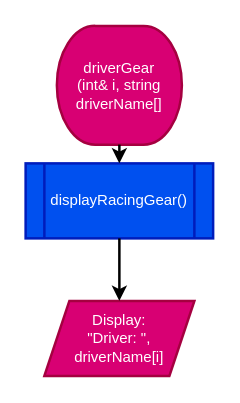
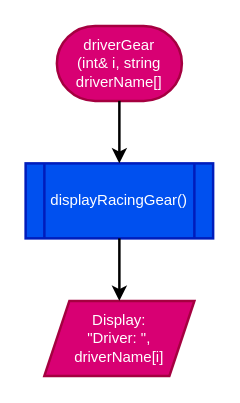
  <mxCell id="0" />
  <mxCell id="1" parent="0" />
- <mxCell id="2" value="driverGear&lt;br&gt;(int&amp;amp; i, string driverName[]" style="strokeWidth=2;html=1;shape=mxgraph.flowchart.terminator;whiteSpace=wrap;fillColor=#d80073;fontColor=#ffffff;strokeColor=#A50040;" vertex="1" parent="1"><mxGeometry x="45" y="20" width="100" height="95" as="geometry" /></mxCell>
+ <mxCell id="2" value="driverGear&lt;br&gt;(int&amp;amp; i, string driverName[]" style="strokeWidth=2;html=1;shape=mxgraph.flowchart.terminator;whiteSpace=wrap;fillColor=#d80073;fontColor=#ffffff;strokeColor=#A50040;" vertex="1" parent="1"><mxGeometry x="45" y="20" width="100" height="60" as="geometry" /></mxCell>
  <mxCell id="3" value="displayRacingGear()" style="shape=process;whiteSpace=wrap;html=1;backgroundOutline=1;strokeWidth=2;fillColor=#0050ef;fontColor=#ffffff;strokeColor=#001DBC;" vertex="1" parent="1"><mxGeometry x="20" y="130" width="150" height="60" as="geometry" /></mxCell>
  <mxCell id="4" value="Display:&lt;br&gt;&quot;Driver: &quot;, driverName[i]" style="shape=parallelogram;perimeter=parallelogramPerimeter;whiteSpace=wrap;html=1;fixedSize=1;strokeWidth=2;fillColor=#d80073;fontColor=#ffffff;strokeColor=#A50040;" vertex="1" parent="1"><mxGeometry x="35" y="240" width="120" height="60" as="geometry" /></mxCell>
  <mxCell id="5" value="" style="edgeStyle=none;orthogonalLoop=1;jettySize=auto;html=1;exitX=0.5;exitY=1;exitDx=0;exitDy=0;exitPerimeter=0;strokeWidth=2;" edge="1" parent="1" source="2"><mxGeometry width="100" relative="1" as="geometry"><mxPoint x="135" y="90" as="sourcePoint" /><mxPoint x="95" y="130" as="targetPoint" /><Array as="points" /></mxGeometry></mxCell>
  <mxCell id="6" value="" style="edgeStyle=none;orthogonalLoop=1;jettySize=auto;html=1;exitX=0.5;exitY=1;exitDx=0;exitDy=0;strokeWidth=2;" edge="1" parent="1" source="3"><mxGeometry width="100" relative="1" as="geometry"><mxPoint x="35" y="240" as="sourcePoint" /><mxPoint x="95" y="240" as="targetPoint" /><Array as="points" /></mxGeometry></mxCell>
